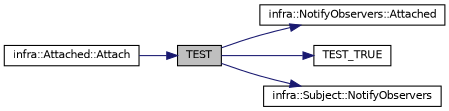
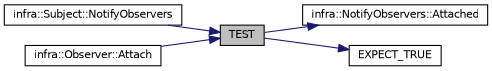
  digraph {
    rankdir=LR
    node [color=black fillcolor=white fontname=Helvetica fontsize=10 shape=record style=filled]
    edge [color=midnightblue fontname=Helvetica fontsize=10 labelfontname=Helvetica labelfontsize=10 style=solid]
    n1 [fillcolor=grey75 fontcolor=black height=0.2 label=TEST width=0.4]
    n2 [height=0.2 label="infra::NotifyObservers::Attached" width=0.4]
-   n3 [height=0.2 label=TEST_TRUE width=0.4]
+   n3 [height=0.2 label=EXPECT_TRUE width=0.4]
    n4 [height=0.2 label="infra::Subject::NotifyObservers" width=0.4]
-   n5 [height=0.2 label="infra::Attached::Attach" width=0.4]
+   n5 [height=0.2 label="infra::Observer::Attach" width=0.4]
    n1 -> n2
    n1 -> n3
-   n1 -> n4
+   n4 -> n1
    n5 -> n1
  }
